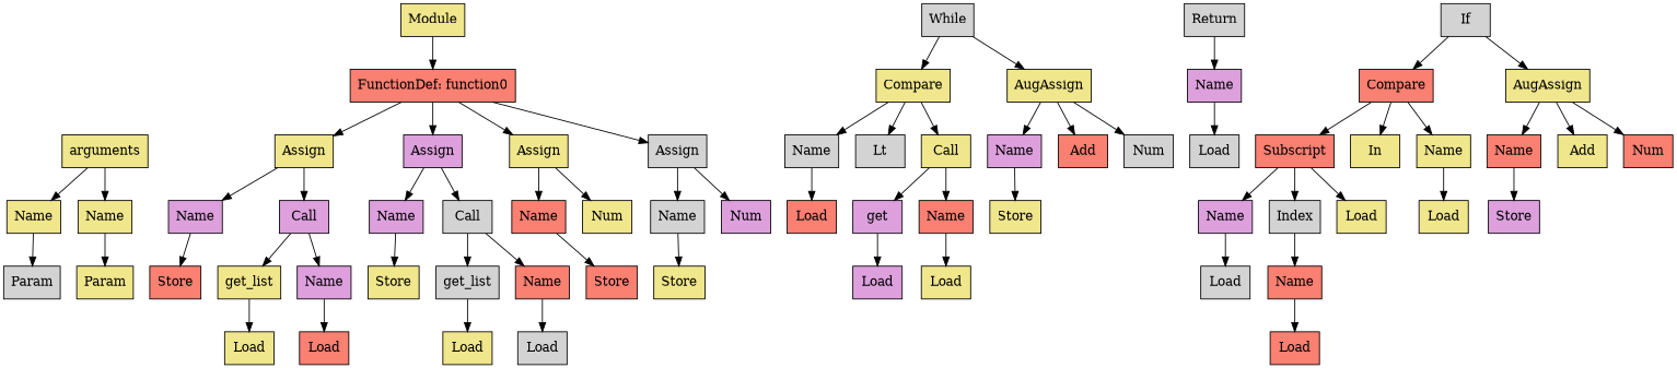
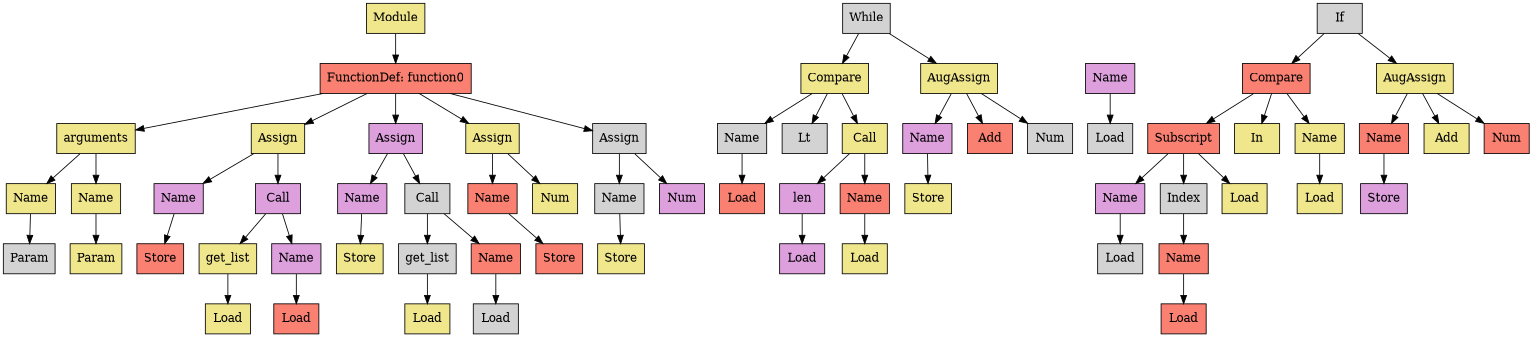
  digraph {
    node [fillcolor=khaki shape=rect style=filled]
    n1 [label=Module]
    n2 [fillcolor=salmon label="FunctionDef: function0"]
    n3 [label=arguments]
    n4 [label=Assign]
    n5 [fillcolor=plum label=Assign]
    n6 [label=Assign]
    n7 [fillcolor=lightgrey label=Assign]
    n8 [label=Name]
    n9 [label=Name]
    n10 [fillcolor=plum label=Name]
    n11 [fillcolor=plum label=Call]
    n12 [fillcolor=plum label=Name]
    n13 [fillcolor=lightgrey label=Call]
    n14 [fillcolor=salmon label=Name]
    n15 [label=Num]
    n16 [fillcolor=lightgrey label=Name]
    n17 [fillcolor=plum label=Num]
    n18 [fillcolor=lightgrey label=While]
    n19 [label=Compare]
    n20 [label=AugAssign]
-   n21 [fillcolor=lightgrey label=Return]
    n22 [fillcolor=plum label=Name]
    n23 [fillcolor=lightgrey label=Param]
    n24 [label=Param]
    n25 [fillcolor=salmon label=Store]
    n26 [label=get_list]
    n27 [fillcolor=plum label=Name]
    n28 [label=Store]
    n29 [fillcolor=lightgrey label=get_list]
    n30 [fillcolor=salmon label=Name]
    n31 [fillcolor=salmon label=Store]
    n32 [label=Store]
    n33 [fillcolor=lightgrey label=Name]
    n34 [fillcolor=lightgrey label=Lt]
    n35 [label=Call]
    n36 [fillcolor=lightgrey label=If]
    n37 [fillcolor=salmon label=Compare]
    n38 [label=AugAssign]
    n39 [fillcolor=plum label=Name]
    n40 [fillcolor=salmon label=Add]
    n41 [fillcolor=lightgrey label=Num]
    n42 [fillcolor=lightgrey label=Load]
    n43 [label=Load]
    n44 [fillcolor=salmon label=Load]
    n45 [label=Load]
    n46 [fillcolor=lightgrey label=Load]
    n47 [fillcolor=salmon label=Load]
-   n48 [fillcolor=plum label=get]
+   n48 [fillcolor=plum label=len]
    n49 [fillcolor=salmon label=Name]
    n50 [fillcolor=salmon label=Subscript]
    n51 [label=In]
    n52 [label=Name]
    n53 [fillcolor=salmon label=Name]
    n54 [label=Add]
    n55 [fillcolor=salmon label=Num]
    n56 [label=Store]
    n57 [fillcolor=plum label=Load]
    n58 [label=Load]
    n59 [fillcolor=plum label=Name]
    n60 [fillcolor=lightgrey label=Index]
    n61 [label=Load]
    n62 [label=Load]
    n63 [fillcolor=plum label=Store]
    n64 [fillcolor=lightgrey label=Load]
    n65 [fillcolor=salmon label=Name]
    n66 [fillcolor=salmon label=Load]
    n1 -> n2
+   n2 -> n3
    n2 -> n4
    n2 -> n5
    n2 -> n6
    n2 -> n7
    n3 -> n8
    n3 -> n9
    n4 -> n10
    n4 -> n11
    n5 -> n12
    n5 -> n13
    n6 -> n14
    n6 -> n15
    n7 -> n16
    n7 -> n17
    n8 -> n23
    n9 -> n24
    n10 -> n25
    n11 -> n26
    n11 -> n27
    n12 -> n28
    n13 -> n29
    n13 -> n30
    n14 -> n31
    n16 -> n32
    n18 -> n19
    n18 -> n20
    n19 -> n33
    n19 -> n34
    n19 -> n35
    n20 -> n39
    n20 -> n40
    n20 -> n41
-   n21 -> n22
    n22 -> n42
    n26 -> n43
    n27 -> n44
    n29 -> n45
    n30 -> n46
    n33 -> n47
    n35 -> n48
    n35 -> n49
    n36 -> n37
    n36 -> n38
    n37 -> n50
    n37 -> n51
    n37 -> n52
    n38 -> n53
    n38 -> n54
    n38 -> n55
    n39 -> n56
    n48 -> n57
    n49 -> n58
    n50 -> n59
    n50 -> n60
    n50 -> n61
    n52 -> n62
    n53 -> n63
    n59 -> n64
    n60 -> n65
    n65 -> n66
  }
